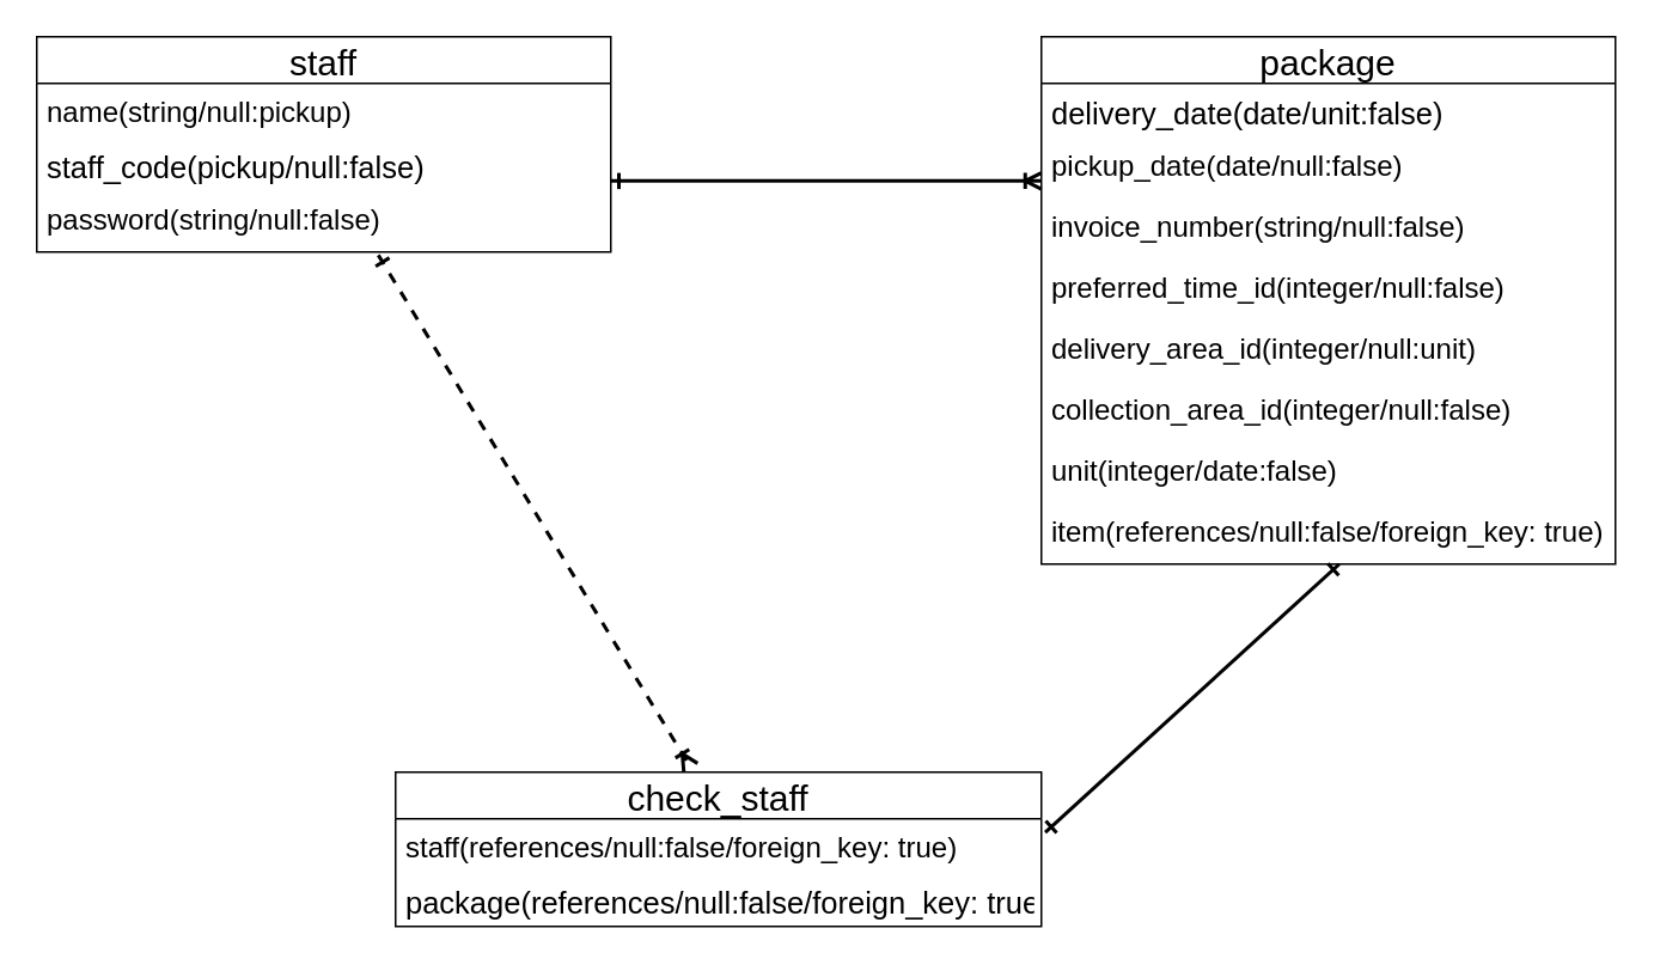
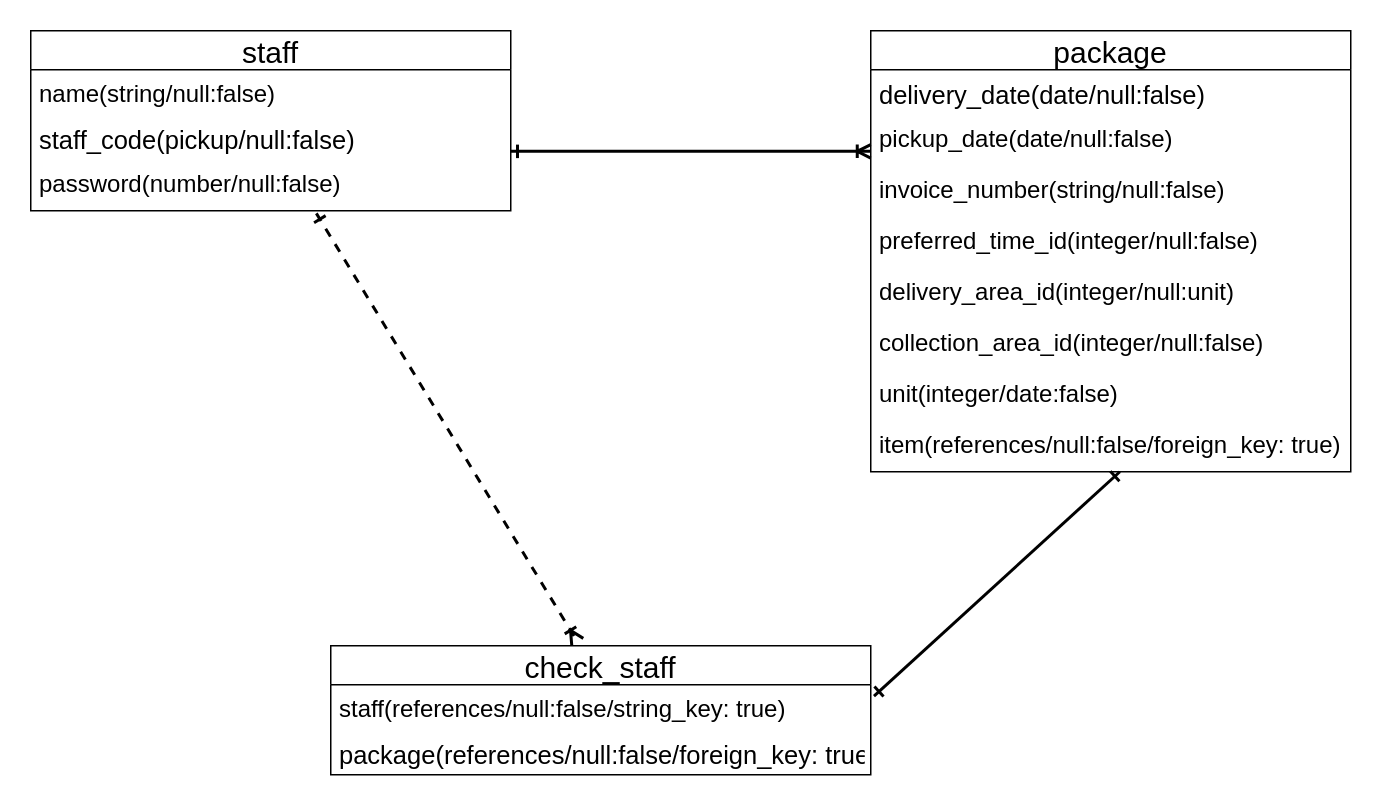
  <mxCell id="0" />
  <mxCell id="1" parent="0" />
  <mxCell id="2" value="staff" style="swimlane;fontStyle=0;childLayout=stackLayout;horizontal=1;startSize=26;horizontalStack=0;resizeParent=1;resizeParentMax=0;resizeLast=0;collapsible=1;marginBottom=0;align=center;fontSize=20;fillColor=none;" parent="1" vertex="1"><mxGeometry x="20" y="20" width="320" height="120" as="geometry" /></mxCell>
- <mxCell id="3" value="name(string/null:pickup)&#10;" style="text;strokeColor=none;fillColor=none;spacingLeft=4;spacingRight=4;overflow=hidden;rotatable=0;points=[[0,0.5],[1,0.5]];portConstraint=eastwest;fontSize=16;labelBackgroundColor=none;" parent="2" vertex="1"><mxGeometry y="26" width="320" height="30" as="geometry" /></mxCell>
+ <mxCell id="3" value="name(string/null:false)&#10;" style="text;strokeColor=none;fillColor=none;spacingLeft=4;spacingRight=4;overflow=hidden;rotatable=0;points=[[0,0.5],[1,0.5]];portConstraint=eastwest;fontSize=16;labelBackgroundColor=none;" parent="2" vertex="1"><mxGeometry y="26" width="320" height="30" as="geometry" /></mxCell>
  <mxCell id="4" value="staff_code(pickup/null:false)" style="text;strokeColor=none;fillColor=none;spacingLeft=4;spacingRight=4;overflow=hidden;rotatable=0;points=[[0,0.5],[1,0.5]];portConstraint=eastwest;fontSize=17;" parent="2" vertex="1"><mxGeometry y="56" width="320" height="30" as="geometry" /></mxCell>
- <mxCell id="5" value="password(string/null:false)&#10;" style="text;strokeColor=none;fillColor=none;spacingLeft=4;spacingRight=4;overflow=hidden;rotatable=0;points=[[0,0.5],[1,0.5]];portConstraint=eastwest;fontSize=16;" parent="2" vertex="1"><mxGeometry y="86" width="320" height="34" as="geometry" /></mxCell>
+ <mxCell id="5" value="password(number/null:false)&#10;" style="text;strokeColor=none;fillColor=none;spacingLeft=4;spacingRight=4;overflow=hidden;rotatable=0;points=[[0,0.5],[1,0.5]];portConstraint=eastwest;fontSize=16;" parent="2" vertex="1"><mxGeometry y="86" width="320" height="34" as="geometry" /></mxCell>
  <mxCell id="6" value="package" style="swimlane;fontStyle=0;childLayout=stackLayout;horizontal=1;startSize=26;horizontalStack=0;resizeParent=1;resizeParentMax=0;resizeLast=0;collapsible=1;marginBottom=0;align=center;fontSize=20;fillColor=none;" parent="1" vertex="1"><mxGeometry x="580" y="20" width="320" height="294" as="geometry" /></mxCell>
- <mxCell id="7" value="delivery_date(date/unit:false)" style="text;strokeColor=none;fillColor=none;spacingLeft=4;spacingRight=4;overflow=hidden;rotatable=0;points=[[0,0.5],[1,0.5]];portConstraint=eastwest;fontSize=17;" parent="6" vertex="1"><mxGeometry y="26" width="320" height="30" as="geometry" /></mxCell>
+ <mxCell id="7" value="delivery_date(date/null:false)" style="text;strokeColor=none;fillColor=none;spacingLeft=4;spacingRight=4;overflow=hidden;rotatable=0;points=[[0,0.5],[1,0.5]];portConstraint=eastwest;fontSize=17;" parent="6" vertex="1"><mxGeometry y="26" width="320" height="30" as="geometry" /></mxCell>
  <mxCell id="8" value="pickup_date(date/null:false)&#10;" style="text;strokeColor=none;fillColor=none;spacingLeft=4;spacingRight=4;overflow=hidden;rotatable=0;points=[[0,0.5],[1,0.5]];portConstraint=eastwest;fontSize=16;" parent="6" vertex="1"><mxGeometry y="56" width="320" height="34" as="geometry" /></mxCell>
  <mxCell id="9" value="invoice_number(string/null:false)&#10;" style="text;strokeColor=none;fillColor=none;spacingLeft=4;spacingRight=4;overflow=hidden;rotatable=0;points=[[0,0.5],[1,0.5]];portConstraint=eastwest;fontSize=16;" parent="6" vertex="1"><mxGeometry y="90" width="320" height="34" as="geometry" /></mxCell>
  <mxCell id="10" value="preferred_time_id(integer/null:false)&#10;" style="text;strokeColor=none;fillColor=none;spacingLeft=4;spacingRight=4;overflow=hidden;rotatable=0;points=[[0,0.5],[1,0.5]];portConstraint=eastwest;fontSize=16;" parent="6" vertex="1"><mxGeometry y="124" width="320" height="34" as="geometry" /></mxCell>
  <mxCell id="11" value="delivery_area_id(integer/null:unit)&#10;" style="text;strokeColor=none;fillColor=none;spacingLeft=4;spacingRight=4;overflow=hidden;rotatable=0;points=[[0,0.5],[1,0.5]];portConstraint=eastwest;fontSize=16;" parent="6" vertex="1"><mxGeometry y="158" width="320" height="34" as="geometry" /></mxCell>
  <mxCell id="12" value="collection_area_id(integer/null:false)&#10;" style="text;strokeColor=none;fillColor=none;spacingLeft=4;spacingRight=4;overflow=hidden;rotatable=0;points=[[0,0.5],[1,0.5]];portConstraint=eastwest;fontSize=16;" parent="6" vertex="1"><mxGeometry y="192" width="320" height="34" as="geometry" /></mxCell>
  <mxCell id="13" value="unit(integer/date:false)&#10;" style="text;strokeColor=none;fillColor=none;spacingLeft=4;spacingRight=4;overflow=hidden;rotatable=0;points=[[0,0.5],[1,0.5]];portConstraint=eastwest;fontSize=16;" vertex="1" parent="6"><mxGeometry y="226" width="320" height="34" as="geometry" /></mxCell>
  <mxCell id="14" value="item(references/null:false/foreign_key: true)" style="text;strokeColor=none;fillColor=none;spacingLeft=4;spacingRight=4;overflow=hidden;rotatable=0;points=[[0,0.5],[1,0.5]];portConstraint=eastwest;fontSize=16;" vertex="1" parent="6"><mxGeometry y="260" width="320" height="34" as="geometry" /></mxCell>
  <mxCell id="15" value="" style="edgeStyle=entityRelationEdgeStyle;fontSize=12;html=1;endArrow=ERoneToMany;rounded=0;strokeWidth=2;jumpSize=12;exitX=1.011;exitY=0.259;exitDx=0;exitDy=0;exitPerimeter=0;entryX=0;entryY=0.718;entryDx=0;entryDy=0;entryPerimeter=0;startArrow=ERone;startFill=0;" parent="1" target="8" edge="1"><mxGeometry width="100" height="100" relative="1" as="geometry"><mxPoint x="340" y="100.406" as="sourcePoint" /><mxPoint x="572" y="99.998" as="targetPoint" /></mxGeometry></mxCell>
  <mxCell id="16" value="check_staff" style="swimlane;fontStyle=0;childLayout=stackLayout;horizontal=1;startSize=26;horizontalStack=0;resizeParent=1;resizeParentMax=0;resizeLast=0;collapsible=1;marginBottom=0;align=center;fontSize=20;fillColor=none;" vertex="1" parent="1"><mxGeometry x="220" y="430" width="360" height="86" as="geometry" /></mxCell>
- <mxCell id="17" value="staff(references/null:false/foreign_key: true)" style="text;strokeColor=none;fillColor=none;spacingLeft=4;spacingRight=4;overflow=hidden;rotatable=0;points=[[0,0.5],[1,0.5]];portConstraint=eastwest;fontSize=16;labelBackgroundColor=none;" vertex="1" parent="16"><mxGeometry y="26" width="360" height="30" as="geometry" /></mxCell>
+ <mxCell id="17" value="staff(references/null:false/string_key: true)" style="text;strokeColor=none;fillColor=none;spacingLeft=4;spacingRight=4;overflow=hidden;rotatable=0;points=[[0,0.5],[1,0.5]];portConstraint=eastwest;fontSize=16;labelBackgroundColor=none;" vertex="1" parent="16"><mxGeometry y="26" width="360" height="30" as="geometry" /></mxCell>
  <mxCell id="18" value="package(references/null:false/foreign_key: true)" style="text;strokeColor=none;fillColor=none;spacingLeft=4;spacingRight=4;overflow=hidden;rotatable=0;points=[[0,0.5],[1,0.5]];portConstraint=eastwest;fontSize=17;" vertex="1" parent="16"><mxGeometry y="56" width="360" height="30" as="geometry" /></mxCell>
  <mxCell id="19" value="" style="endArrow=ERone;html=1;rounded=0;fontSize=19;strokeWidth=2;jumpSize=12;entryX=1.006;entryY=0.251;entryDx=0;entryDy=0;entryPerimeter=0;exitX=0.174;exitY=1.147;exitDx=0;exitDy=0;exitPerimeter=0;startArrow=ERone;startFill=0;endFill=0;" edge="1" parent="1" target="17"><mxGeometry relative="1" as="geometry"><mxPoint x="746.08" y="313.998" as="sourcePoint" /><mxPoint x="490" y="498.57" as="targetPoint" /></mxGeometry></mxCell>
  <mxCell id="20" value="" style="endArrow=ERoneToMany;html=1;rounded=0;fontSize=19;strokeWidth=2;jumpSize=12;entryX=0.457;entryY=-0.03;entryDx=0;entryDy=0;entryPerimeter=0;exitX=0.595;exitY=1.052;exitDx=0;exitDy=0;exitPerimeter=0;startArrow=ERone;startFill=0;endFill=0;dashed=1;" edge="1" parent="1" source="5" target="16"><mxGeometry relative="1" as="geometry"><mxPoint x="453.92" y="189.998" as="sourcePoint" /><mxPoint x="290" y="339.53" as="targetPoint" /></mxGeometry></mxCell>
